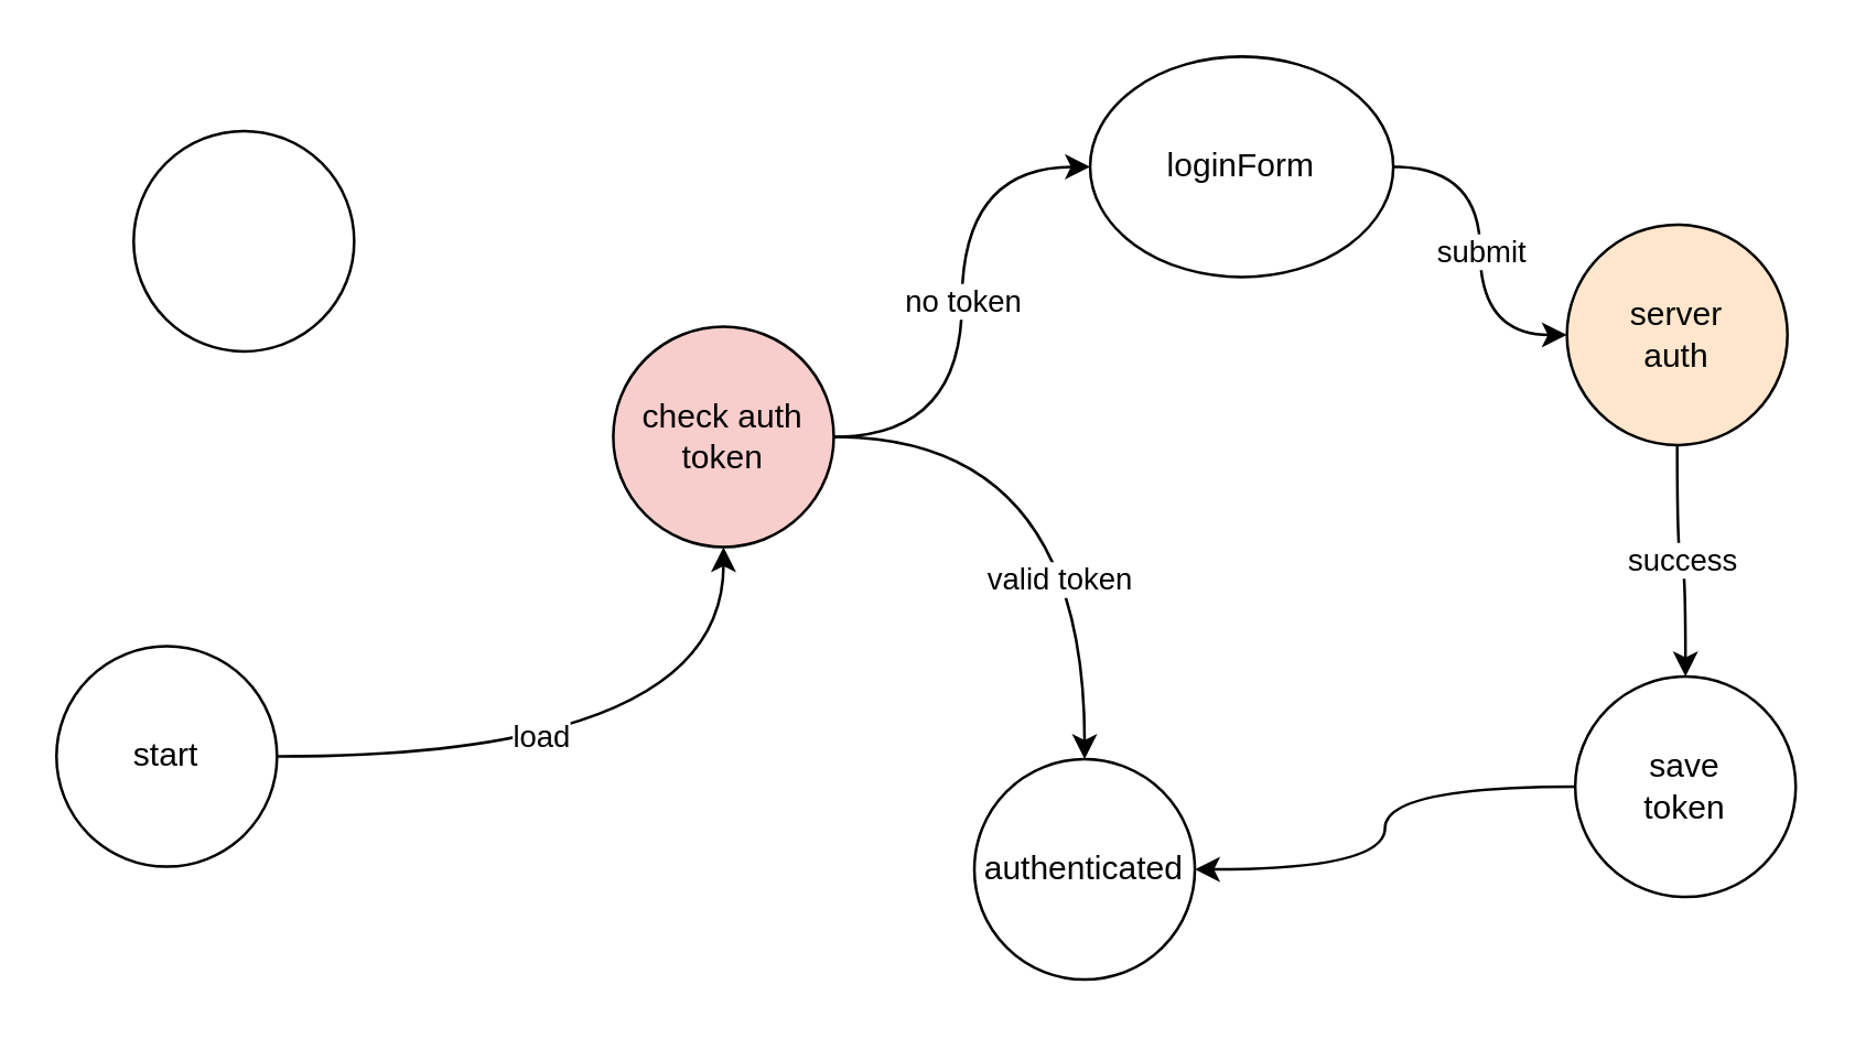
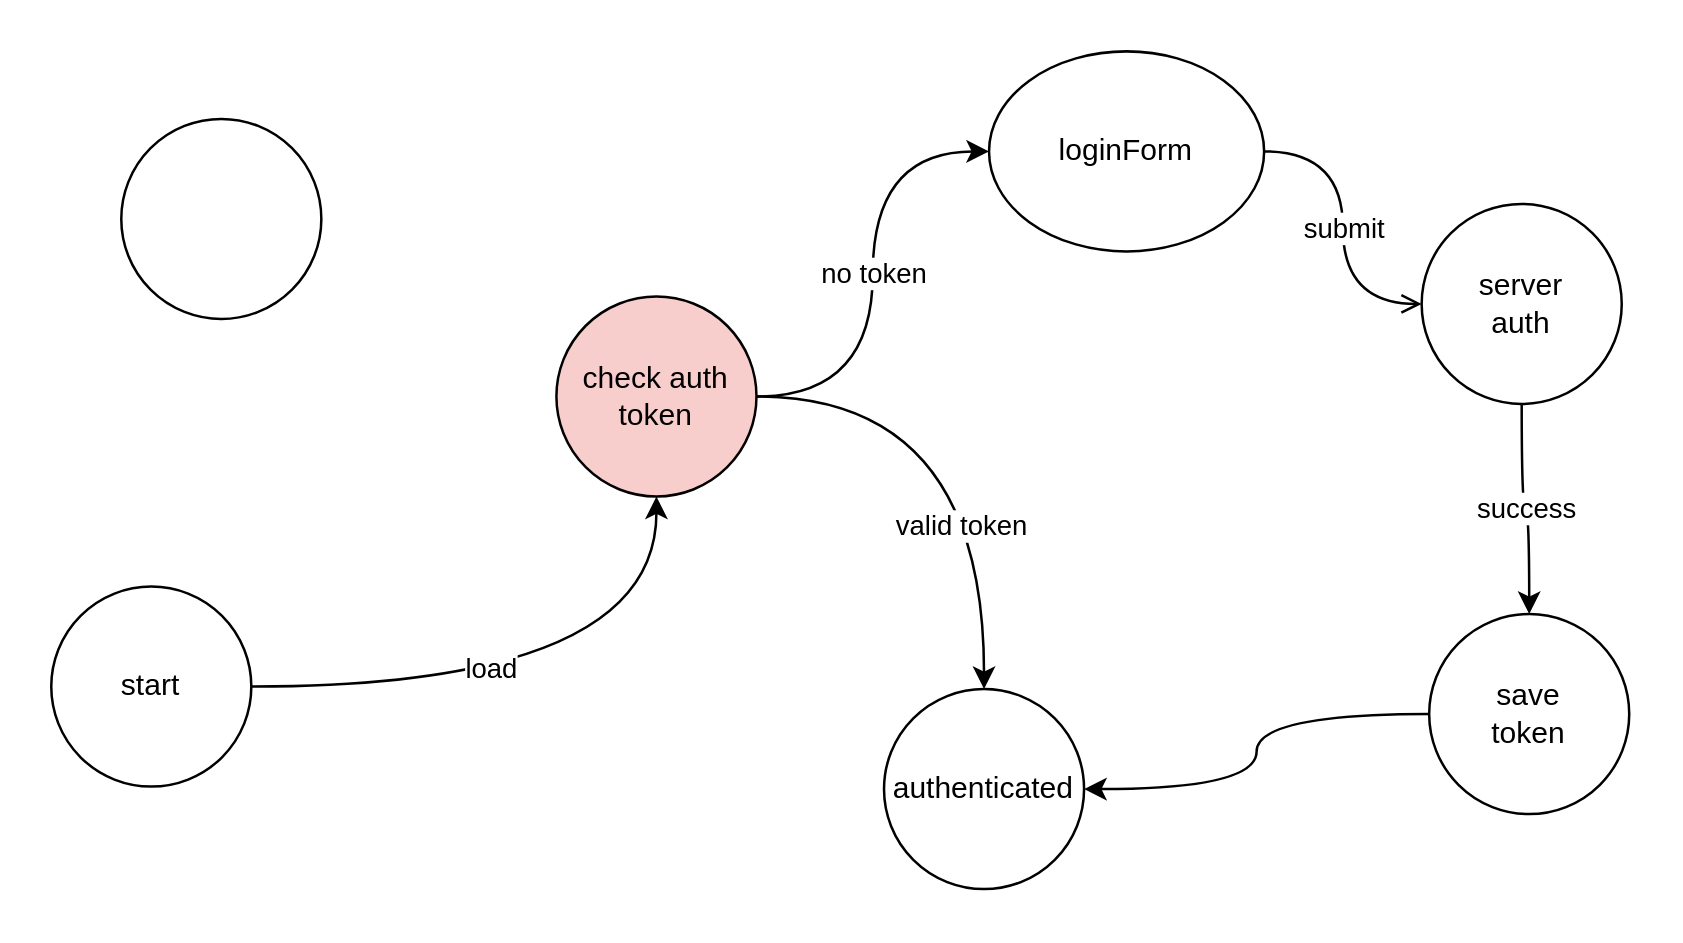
  <mxCell id="0" />
  <mxCell id="1" parent="0" />
  <mxCell id="2" value="" style="ellipse;whiteSpace=wrap;html=1;aspect=fixed;" vertex="1" parent="1"><mxGeometry x="48" y="47" width="80" height="80" as="geometry" /></mxCell>
  <mxCell id="3" style="edgeStyle=orthogonalEdgeStyle;curved=1;html=1;" edge="1" parent="1" source="4" target="9"><mxGeometry relative="1" as="geometry" /></mxCell>
  <mxCell id="4" value="save&lt;br&gt;token" style="ellipse;whiteSpace=wrap;html=1;aspect=fixed;" vertex="1" parent="1"><mxGeometry x="571" y="245" width="80" height="80" as="geometry" /></mxCell>
  <mxCell id="5" value="success" style="edgeStyle=orthogonalEdgeStyle;curved=1;html=1;" edge="1" parent="1" source="6" target="4"><mxGeometry relative="1" as="geometry" /></mxCell>
- <mxCell id="6" value="server&lt;br&gt;auth" style="ellipse;whiteSpace=wrap;html=1;aspect=fixed;fillColor=#ffe6cc;" vertex="1" parent="1"><mxGeometry x="568" y="81" width="80" height="80" as="geometry" /></mxCell>
- <mxCell id="7" value="submit" style="edgeStyle=orthogonalEdgeStyle;curved=1;html=1;" edge="1" parent="1" source="8" target="6"><mxGeometry relative="1" as="geometry" /></mxCell>
+ <mxCell id="6" value="server&lt;br&gt;auth" style="ellipse;whiteSpace=wrap;html=1;aspect=fixed;" vertex="1" parent="1"><mxGeometry x="568" y="81" width="80" height="80" as="geometry" /></mxCell>
+ <mxCell id="7" value="submit" style="edgeStyle=orthogonalEdgeStyle;curved=1;html=1;endArrow=open;" edge="1" parent="1" source="8" target="6"><mxGeometry relative="1" as="geometry" /></mxCell>
  <mxCell id="8" value="loginForm" style="ellipse;whiteSpace=wrap;html=1;aspect=fixed;" vertex="1" parent="1"><mxGeometry x="395" y="20" width="110" height="80" as="geometry" /></mxCell>
  <mxCell id="9" value="authenticated" style="ellipse;whiteSpace=wrap;html=1;aspect=fixed;" vertex="1" parent="1"><mxGeometry x="353" y="275" width="80" height="80" as="geometry" /></mxCell>
  <mxCell id="10" style="edgeStyle=orthogonalEdgeStyle;curved=1;html=1;" edge="1" parent="1" source="13" target="9"><mxGeometry relative="1" as="geometry" /></mxCell>
  <mxCell id="11" value="valid token" style="edgeLabel;html=1;align=center;verticalAlign=middle;resizable=0;points=[];" vertex="1" connectable="0" parent="10"><mxGeometry x="0.365" y="-10" relative="1" as="geometry"><mxPoint as="offset" /></mxGeometry></mxCell>
  <mxCell id="12" value="no token" style="edgeStyle=orthogonalEdgeStyle;curved=1;html=1;entryX=0;entryY=0.5;entryDx=0;entryDy=0;" edge="1" parent="1" source="13" target="8"><mxGeometry relative="1" as="geometry" /></mxCell>
  <mxCell id="13" value="check auth token" style="ellipse;whiteSpace=wrap;html=1;aspect=fixed;fillColor=#f8cecc;" vertex="1" parent="1"><mxGeometry x="222" y="118" width="80" height="80" as="geometry" /></mxCell>
  <mxCell id="14" style="edgeStyle=orthogonalEdgeStyle;curved=1;html=1;" edge="1" parent="1" source="16" target="13"><mxGeometry relative="1" as="geometry" /></mxCell>
  <mxCell id="15" value="load" style="edgeLabel;html=1;align=center;verticalAlign=middle;resizable=0;points=[];" vertex="1" connectable="0" parent="14"><mxGeometry x="-0.198" y="8" relative="1" as="geometry"><mxPoint as="offset" /></mxGeometry></mxCell>
  <mxCell id="16" value="start" style="ellipse;whiteSpace=wrap;html=1;aspect=fixed;" vertex="1" parent="1"><mxGeometry x="20" y="234" width="80" height="80" as="geometry" /></mxCell>
